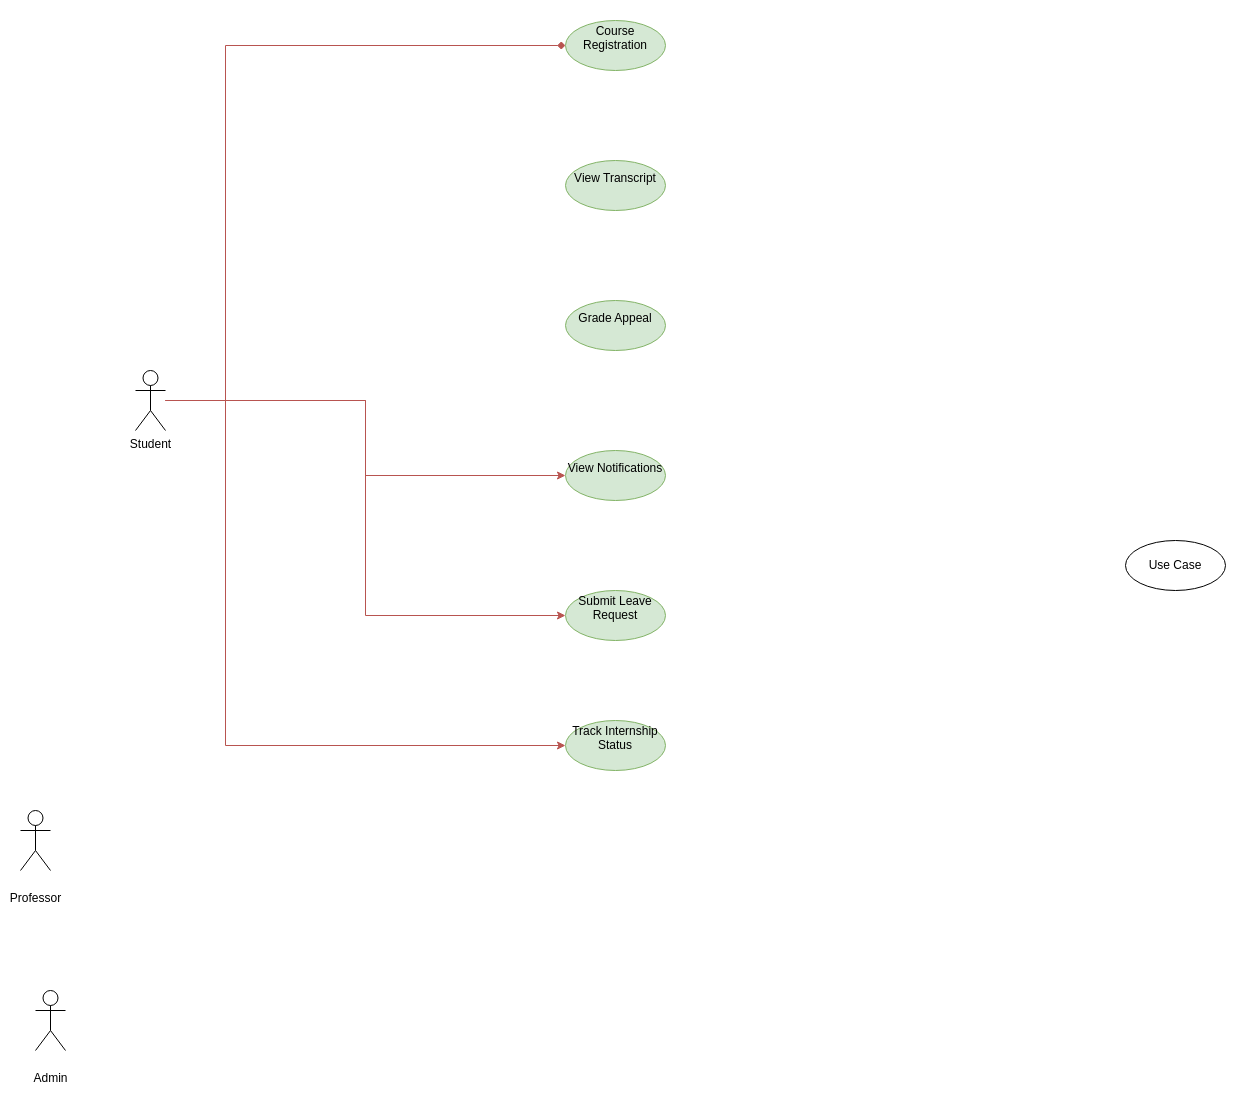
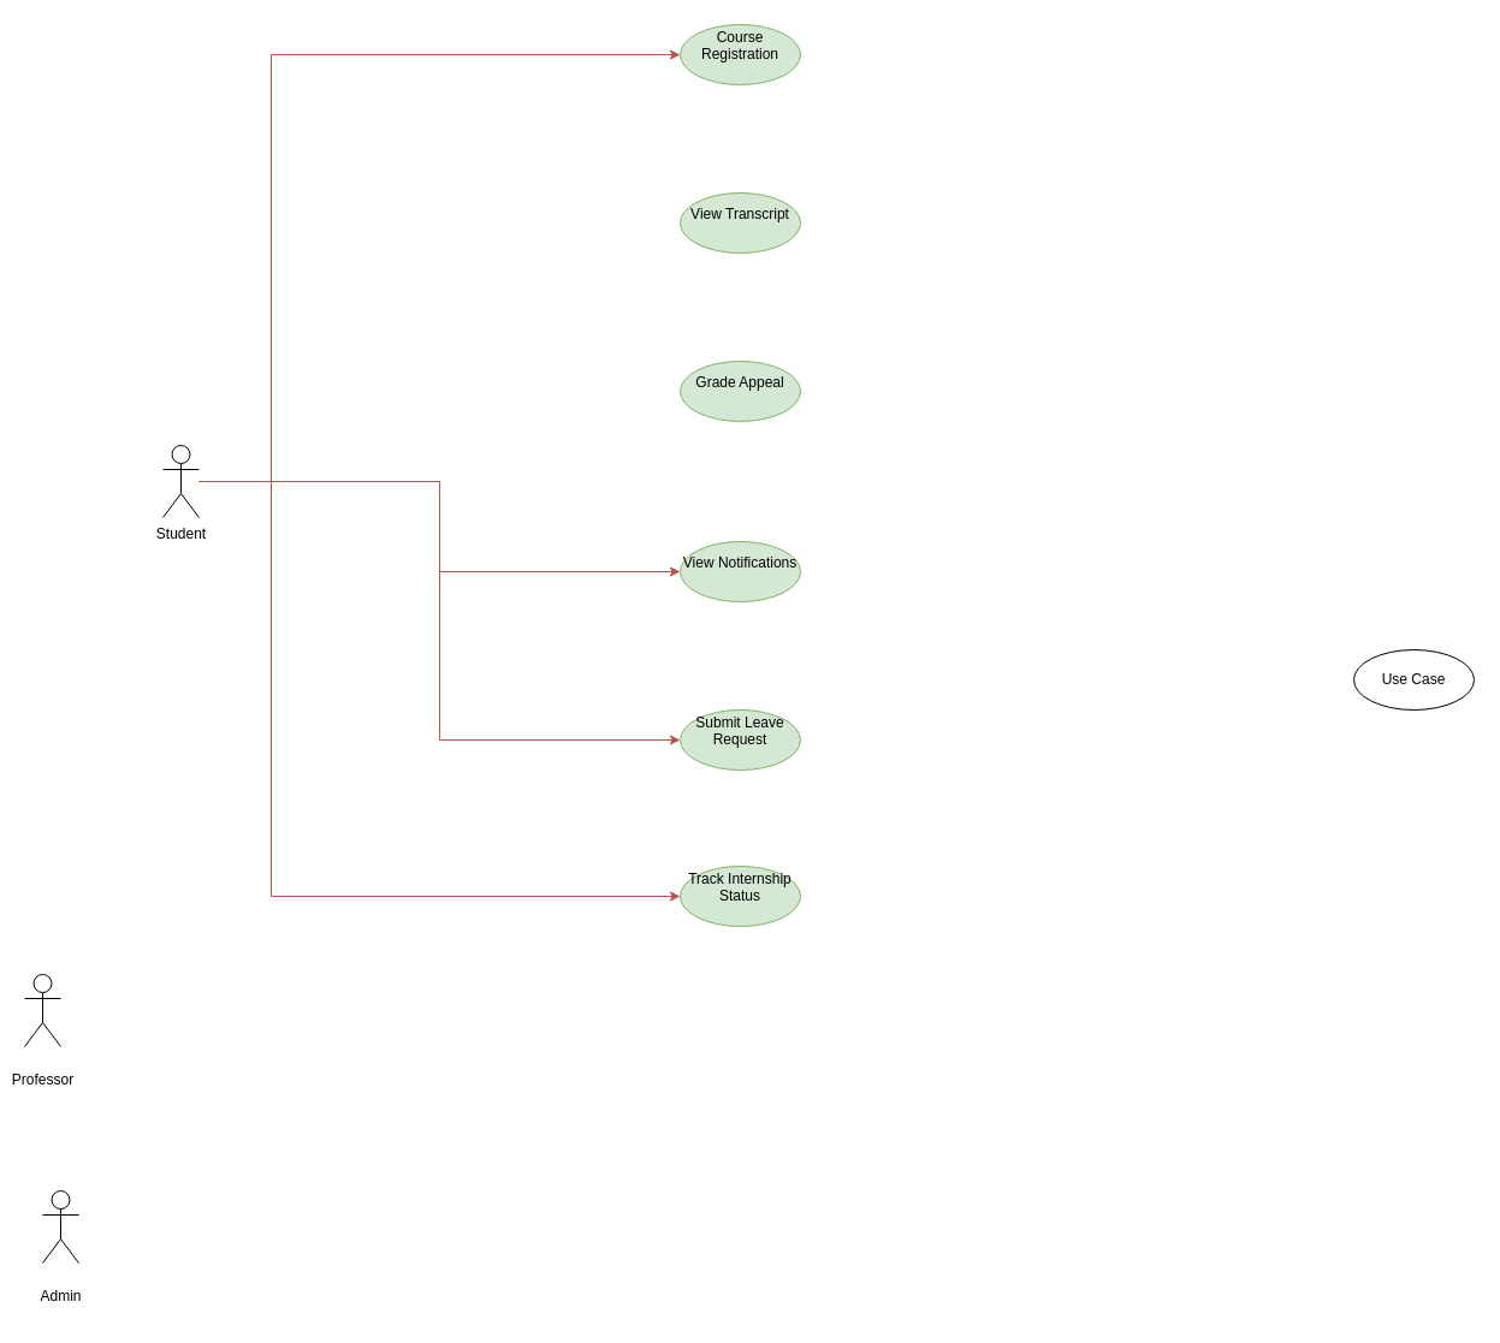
  <mxCell id="0" />
  <mxCell id="1" parent="0" />
- <mxCell id="2" style="edgeStyle=orthogonalEdgeStyle;rounded=0;orthogonalLoop=1;jettySize=auto;html=1;entryX=0;entryY=0.5;entryDx=0;entryDy=0;fillColor=#f8cecc;strokeColor=#b85450;endArrow=diamond;" edge="1" parent="1" source="6" target="9"><mxGeometry relative="1" as="geometry"><Array as="points"><mxPoint x="225" y="400" /><mxPoint x="225" y="45" /></Array></mxGeometry></mxCell>
+ <mxCell id="2" style="edgeStyle=orthogonalEdgeStyle;rounded=0;orthogonalLoop=1;jettySize=auto;html=1;entryX=0;entryY=0.5;entryDx=0;entryDy=0;fillColor=#f8cecc;strokeColor=#b85450;" edge="1" parent="1" source="6" target="9"><mxGeometry relative="1" as="geometry"><Array as="points"><mxPoint x="225" y="400" /><mxPoint x="225" y="45" /></Array></mxGeometry></mxCell>
  <mxCell id="3" style="edgeStyle=orthogonalEdgeStyle;rounded=0;orthogonalLoop=1;jettySize=auto;html=1;entryX=0;entryY=0.5;entryDx=0;entryDy=0;fillColor=#f8cecc;strokeColor=#b85450;" edge="1" parent="1" source="6" target="12"><mxGeometry relative="1" as="geometry" /></mxCell>
  <mxCell id="4" style="edgeStyle=orthogonalEdgeStyle;rounded=0;orthogonalLoop=1;jettySize=auto;html=1;entryX=0;entryY=0.5;entryDx=0;entryDy=0;fillColor=#f8cecc;strokeColor=#b85450;" edge="1" parent="1" source="6" target="13"><mxGeometry relative="1" as="geometry" /></mxCell>
  <mxCell id="5" style="edgeStyle=orthogonalEdgeStyle;rounded=0;orthogonalLoop=1;jettySize=auto;html=1;entryX=0;entryY=0.5;entryDx=0;entryDy=0;fillColor=#f8cecc;strokeColor=#b85450;" edge="1" parent="1" source="6" target="14"><mxGeometry relative="1" as="geometry"><Array as="points"><mxPoint x="225" y="400" /><mxPoint x="225" y="745" /></Array></mxGeometry></mxCell>
  <mxCell id="6" value="Student" style="shape=umlActor;verticalLabelPosition=bottom;verticalAlign=top;html=1;" vertex="1" parent="1"><mxGeometry x="135" y="370" width="30" height="60" as="geometry" /></mxCell>
  <mxCell id="7" value="&#10;Professor&#10;&#10;" style="shape=umlActor;verticalLabelPosition=bottom;verticalAlign=top;html=1;" vertex="1" parent="1"><mxGeometry x="20" y="810" width="30" height="60" as="geometry" /></mxCell>
  <mxCell id="8" value="&#10;Admin&#10;&#10;" style="shape=umlActor;verticalLabelPosition=bottom;verticalAlign=top;html=1;" vertex="1" parent="1"><mxGeometry x="35" y="990" width="30" height="60" as="geometry" /></mxCell>
  <mxCell id="9" value="&#10;Course Registration&#10;&#10;" style="ellipse;whiteSpace=wrap;html=1;fillColor=#d5e8d4;strokeColor=#82b366;" vertex="1" parent="1"><mxGeometry x="565" y="20" width="100" height="50" as="geometry" /></mxCell>
  <mxCell id="10" value="&#10;View Transcript&#10;&#10;" style="ellipse;whiteSpace=wrap;html=1;fillColor=#d5e8d4;strokeColor=#82b366;" vertex="1" parent="1"><mxGeometry x="565" y="160" width="100" height="50" as="geometry" /></mxCell>
  <mxCell id="11" value="&#10;Grade Appeal&#10;&#10;" style="ellipse;whiteSpace=wrap;html=1;fillColor=#d5e8d4;strokeColor=#82b366;" vertex="1" parent="1"><mxGeometry x="565" y="300" width="100" height="50" as="geometry" /></mxCell>
  <mxCell id="12" value="&#10;View Notifications&#10;&#10;" style="ellipse;whiteSpace=wrap;html=1;fillColor=#d5e8d4;strokeColor=#82b366;" vertex="1" parent="1"><mxGeometry x="565" y="450" width="100" height="50" as="geometry" /></mxCell>
  <mxCell id="13" value="&#10;Submit Leave Request&#10;&#10;" style="ellipse;whiteSpace=wrap;html=1;fillColor=#d5e8d4;strokeColor=#82b366;" vertex="1" parent="1"><mxGeometry x="565" y="590" width="100" height="50" as="geometry" /></mxCell>
  <mxCell id="14" value="&#10;Track Internship Status&#10;&#10;" style="ellipse;whiteSpace=wrap;html=1;fillColor=#d5e8d4;strokeColor=#82b366;" vertex="1" parent="1"><mxGeometry x="565" y="720" width="100" height="50" as="geometry" /></mxCell>
  <mxCell id="15" value="Use Case" style="ellipse;whiteSpace=wrap;html=1;" vertex="1" parent="1"><mxGeometry x="1125" y="540" width="100" height="50" as="geometry" /></mxCell>
